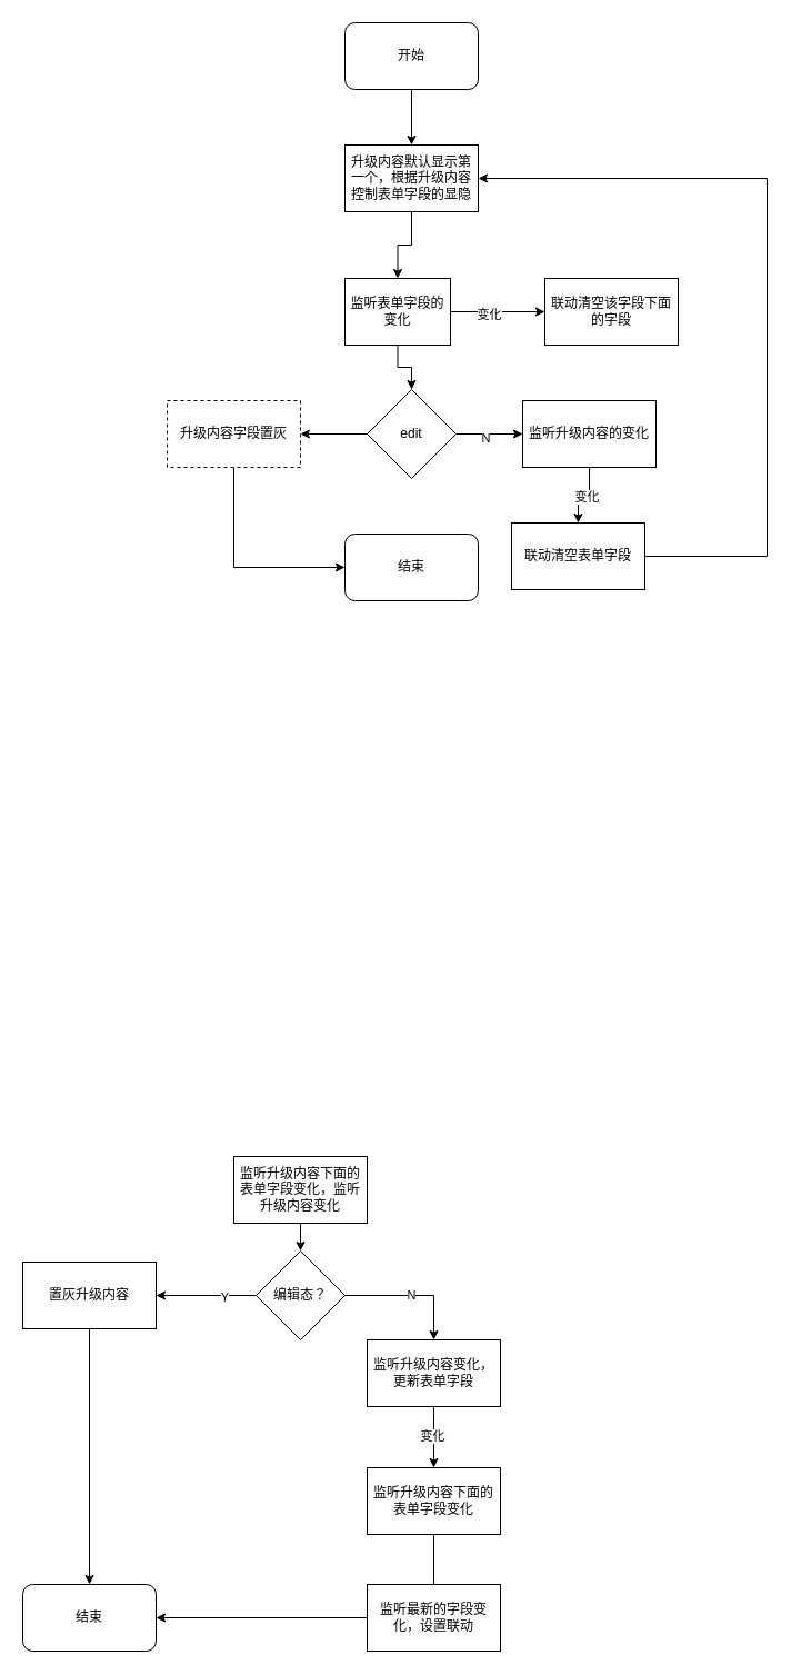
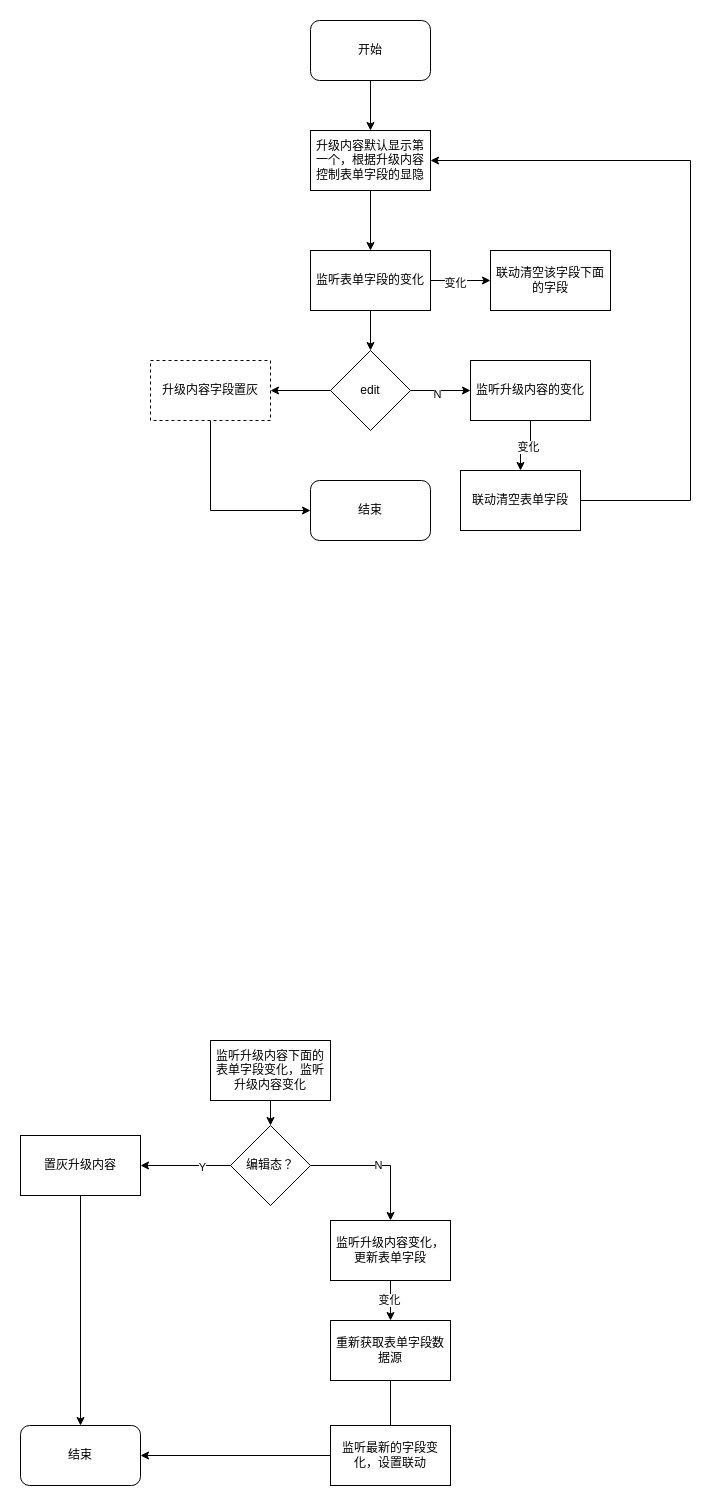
  <mxCell id="0" />
  <mxCell id="1" parent="0" />
  <mxCell id="2" style="edgeStyle=orthogonalEdgeStyle;rounded=0;orthogonalLoop=1;jettySize=auto;html=1;exitX=0.5;exitY=1;exitDx=0;exitDy=0;" edge="1" parent="1" source="3" target="21"><mxGeometry relative="1" as="geometry" /></mxCell>
  <mxCell id="3" value="开始" style="rounded=1;whiteSpace=wrap;html=1;" parent="1" vertex="1"><mxGeometry x="310" y="20" width="120" height="60" as="geometry" /></mxCell>
  <mxCell id="4" style="edgeStyle=orthogonalEdgeStyle;rounded=0;orthogonalLoop=1;jettySize=auto;html=1;exitX=0;exitY=0.5;exitDx=0;exitDy=0;entryX=1;entryY=0.5;entryDx=0;entryDy=0;" parent="1" source="7" target="9" edge="1"><mxGeometry relative="1" as="geometry"><mxPoint x="130" y="1155" as="targetPoint" /></mxGeometry></mxCell>
  <mxCell id="5" value="Y" style="edgeLabel;html=1;align=center;verticalAlign=middle;resizable=0;points=[];" parent="4" vertex="1" connectable="0"><mxGeometry x="-0.356" y="1" relative="1" as="geometry"><mxPoint as="offset" /></mxGeometry></mxCell>
  <mxCell id="6" value="N" style="edgeStyle=orthogonalEdgeStyle;rounded=0;orthogonalLoop=1;jettySize=auto;html=1;exitX=1;exitY=0.5;exitDx=0;exitDy=0;entryX=0.5;entryY=0;entryDx=0;entryDy=0;" parent="1" source="7" target="12" edge="1"><mxGeometry relative="1" as="geometry" /></mxCell>
  <mxCell id="7" value="编辑态？" style="rhombus;whiteSpace=wrap;html=1;" parent="1" vertex="1"><mxGeometry x="230" y="1125" width="80" height="80" as="geometry" /></mxCell>
  <mxCell id="8" style="edgeStyle=orthogonalEdgeStyle;rounded=0;orthogonalLoop=1;jettySize=auto;html=1;exitX=0.5;exitY=1;exitDx=0;exitDy=0;" parent="1" source="9" target="19" edge="1"><mxGeometry relative="1" as="geometry" /></mxCell>
  <mxCell id="9" value="置灰升级内容" style="rounded=0;whiteSpace=wrap;html=1;" parent="1" vertex="1"><mxGeometry x="20" y="1135" width="120" height="60" as="geometry" /></mxCell>
  <mxCell id="10" style="edgeStyle=orthogonalEdgeStyle;rounded=0;orthogonalLoop=1;jettySize=auto;html=1;exitX=0.5;exitY=1;exitDx=0;exitDy=0;entryX=0.5;entryY=0;entryDx=0;entryDy=0;" parent="1" source="12" target="14" edge="1"><mxGeometry relative="1" as="geometry"><mxPoint x="270" y="1365" as="targetPoint" /></mxGeometry></mxCell>
  <mxCell id="11" value="变化" style="edgeLabel;html=1;align=center;verticalAlign=middle;resizable=0;points=[];" parent="10" vertex="1" connectable="0"><mxGeometry x="-0.04" y="-2" relative="1" as="geometry"><mxPoint as="offset" /></mxGeometry></mxCell>
- <mxCell id="12" value="监听升级内容变化，更新表单字段" style="rounded=0;whiteSpace=wrap;html=1;" parent="1" vertex="1"><mxGeometry x="330" y="1205" width="120" height="60" as="geometry" /></mxCell>
+ <mxCell id="12" value="监听升级内容变化，更新表单字段" style="rounded=0;whiteSpace=wrap;html=1;" parent="1" vertex="1"><mxGeometry x="330" y="1220" width="120" height="60" as="geometry" /></mxCell>
  <mxCell id="13" style="edgeStyle=orthogonalEdgeStyle;rounded=0;orthogonalLoop=1;jettySize=auto;html=1;exitX=0.5;exitY=1;exitDx=0;exitDy=0;entryX=0.5;entryY=0;entryDx=0;entryDy=0;endArrow=none;" parent="1" source="14" target="18" edge="1"><mxGeometry relative="1" as="geometry" /></mxCell>
- <mxCell id="14" value="监听升级内容下面的表单字段变化" style="rounded=0;whiteSpace=wrap;html=1;" parent="1" vertex="1"><mxGeometry x="330" y="1320" width="120" height="60" as="geometry" /></mxCell>
+ <mxCell id="14" value="重新获取表单字段数据源" style="rounded=0;whiteSpace=wrap;html=1;" parent="1" vertex="1"><mxGeometry x="330" y="1320" width="120" height="60" as="geometry" /></mxCell>
  <mxCell id="15" style="edgeStyle=orthogonalEdgeStyle;rounded=0;orthogonalLoop=1;jettySize=auto;html=1;exitX=0.5;exitY=1;exitDx=0;exitDy=0;entryX=0.5;entryY=0;entryDx=0;entryDy=0;" parent="1" source="16" target="7" edge="1"><mxGeometry relative="1" as="geometry" /></mxCell>
  <mxCell id="16" value="监听升级内容下面的表单字段变化，监听升级内容变化" style="rounded=0;whiteSpace=wrap;html=1;" parent="1" vertex="1"><mxGeometry x="210" y="1040" width="120" height="60" as="geometry" /></mxCell>
  <mxCell id="17" style="edgeStyle=orthogonalEdgeStyle;rounded=0;orthogonalLoop=1;jettySize=auto;html=1;exitX=0;exitY=0.5;exitDx=0;exitDy=0;" parent="1" source="18" target="19" edge="1"><mxGeometry relative="1" as="geometry" /></mxCell>
  <mxCell id="18" value="监听最新的字段变化，设置联动" style="rounded=0;whiteSpace=wrap;html=1;" parent="1" vertex="1"><mxGeometry x="330" y="1425" width="120" height="60" as="geometry" /></mxCell>
  <mxCell id="19" value="结束" style="rounded=1;whiteSpace=wrap;html=1;" parent="1" vertex="1"><mxGeometry x="20" y="1425" width="120" height="60" as="geometry" /></mxCell>
  <mxCell id="20" style="edgeStyle=orthogonalEdgeStyle;rounded=0;orthogonalLoop=1;jettySize=auto;html=1;exitX=0.5;exitY=1;exitDx=0;exitDy=0;entryX=0.5;entryY=0;entryDx=0;entryDy=0;" edge="1" parent="1" source="21" target="25"><mxGeometry relative="1" as="geometry" /></mxCell>
  <mxCell id="21" value="升级内容默认显示第一个，根据升级内容控制表单字段的显隐" style="rounded=0;whiteSpace=wrap;html=1;" vertex="1" parent="1"><mxGeometry x="310" y="130" width="120" height="60" as="geometry" /></mxCell>
  <mxCell id="22" style="edgeStyle=orthogonalEdgeStyle;rounded=0;orthogonalLoop=1;jettySize=auto;html=1;exitX=1;exitY=0.5;exitDx=0;exitDy=0;entryX=0;entryY=0.5;entryDx=0;entryDy=0;" edge="1" parent="1" source="25" target="26"><mxGeometry relative="1" as="geometry"><mxPoint x="480" y="280" as="targetPoint" /></mxGeometry></mxCell>
  <mxCell id="23" value="变化" style="edgeLabel;html=1;align=center;verticalAlign=middle;resizable=0;points=[];" vertex="1" connectable="0" parent="22"><mxGeometry x="-0.2" y="-2" relative="1" as="geometry"><mxPoint as="offset" /></mxGeometry></mxCell>
  <mxCell id="24" style="edgeStyle=orthogonalEdgeStyle;rounded=0;orthogonalLoop=1;jettySize=auto;html=1;exitX=0.5;exitY=1;exitDx=0;exitDy=0;entryX=0.5;entryY=0;entryDx=0;entryDy=0;" edge="1" parent="1" source="25" target="30"><mxGeometry relative="1" as="geometry"><mxPoint x="370" y="340" as="targetPoint" /></mxGeometry></mxCell>
- <mxCell id="25" value="监听表单字段的变化" style="rounded=0;whiteSpace=wrap;html=1;" vertex="1" parent="1"><mxGeometry x="310" y="250" width="95" height="60" as="geometry" /></mxCell>
+ <mxCell id="25" value="监听表单字段的变化" style="rounded=0;whiteSpace=wrap;html=1;" vertex="1" parent="1"><mxGeometry x="310" y="250" width="120" height="60" as="geometry" /></mxCell>
  <mxCell id="26" value="联动清空该字段下面的字段" style="rounded=0;whiteSpace=wrap;html=1;" vertex="1" parent="1"><mxGeometry x="490" y="250" width="120" height="60" as="geometry" /></mxCell>
  <mxCell id="27" style="edgeStyle=orthogonalEdgeStyle;rounded=0;orthogonalLoop=1;jettySize=auto;html=1;exitX=1;exitY=0.5;exitDx=0;exitDy=0;entryX=0;entryY=0.5;entryDx=0;entryDy=0;" edge="1" parent="1" source="30" target="33"><mxGeometry relative="1" as="geometry"><mxPoint x="460" y="390" as="targetPoint" /></mxGeometry></mxCell>
  <mxCell id="28" value="N" style="edgeLabel;html=1;align=center;verticalAlign=middle;resizable=0;points=[];" vertex="1" connectable="0" parent="27"><mxGeometry x="-0.133" y="-3" relative="1" as="geometry"><mxPoint as="offset" /></mxGeometry></mxCell>
  <mxCell id="29" style="edgeStyle=orthogonalEdgeStyle;rounded=0;orthogonalLoop=1;jettySize=auto;html=1;exitX=0;exitY=0.5;exitDx=0;exitDy=0;entryX=1;entryY=0.5;entryDx=0;entryDy=0;" edge="1" parent="1" source="30" target="36"><mxGeometry relative="1" as="geometry" /></mxCell>
  <mxCell id="30" value="edit" style="rhombus;whiteSpace=wrap;html=1;" vertex="1" parent="1"><mxGeometry x="330" y="350" width="80" height="80" as="geometry" /></mxCell>
  <mxCell id="31" style="edgeStyle=orthogonalEdgeStyle;rounded=0;orthogonalLoop=1;jettySize=auto;html=1;exitX=0.5;exitY=1;exitDx=0;exitDy=0;entryX=0.5;entryY=0;entryDx=0;entryDy=0;" edge="1" parent="1" source="33" target="38"><mxGeometry relative="1" as="geometry" /></mxCell>
  <mxCell id="32" value="变化" style="edgeLabel;html=1;align=center;verticalAlign=middle;resizable=0;points=[];" vertex="1" connectable="0" parent="31"><mxGeometry x="-0.08" y="1" relative="1" as="geometry"><mxPoint as="offset" /></mxGeometry></mxCell>
  <mxCell id="33" value="监听升级内容的变化" style="rounded=0;whiteSpace=wrap;html=1;" vertex="1" parent="1"><mxGeometry x="470" y="360" width="120" height="60" as="geometry" /></mxCell>
  <mxCell id="34" value="结束" style="rounded=1;whiteSpace=wrap;html=1;" vertex="1" parent="1"><mxGeometry x="310" y="480" width="120" height="60" as="geometry" /></mxCell>
  <mxCell id="35" style="edgeStyle=orthogonalEdgeStyle;rounded=0;orthogonalLoop=1;jettySize=auto;html=1;exitX=0.5;exitY=1;exitDx=0;exitDy=0;entryX=0;entryY=0.5;entryDx=0;entryDy=0;" edge="1" parent="1" source="36" target="34"><mxGeometry relative="1" as="geometry" /></mxCell>
  <mxCell id="36" value="升级内容字段置灰" style="rounded=0;whiteSpace=wrap;html=1;dashed=1;" vertex="1" parent="1"><mxGeometry x="150" y="360" width="120" height="60" as="geometry" /></mxCell>
  <mxCell id="37" style="edgeStyle=orthogonalEdgeStyle;rounded=0;orthogonalLoop=1;jettySize=auto;html=1;exitX=1;exitY=0.5;exitDx=0;exitDy=0;entryX=1;entryY=0.5;entryDx=0;entryDy=0;" edge="1" parent="1" source="38" target="21"><mxGeometry relative="1" as="geometry"><Array as="points"><mxPoint x="690" y="500" /><mxPoint x="690" y="160" /></Array></mxGeometry></mxCell>
  <mxCell id="38" value="联动清空表单字段" style="rounded=0;whiteSpace=wrap;html=1;" vertex="1" parent="1"><mxGeometry x="460" y="470" width="120" height="60" as="geometry" /></mxCell>
